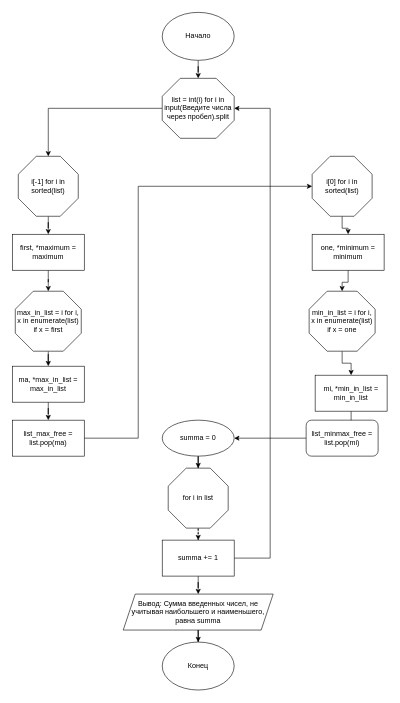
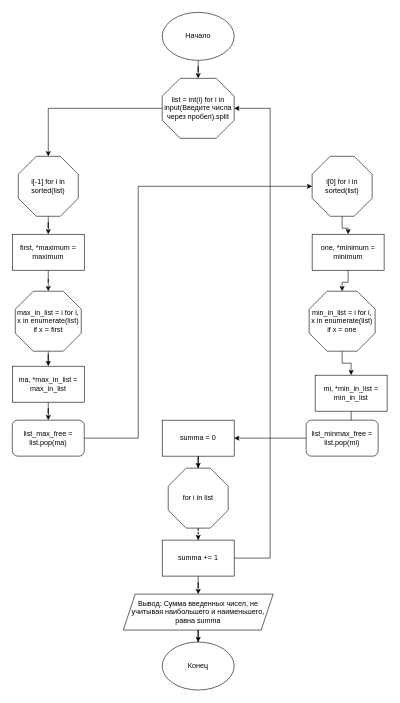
  <mxCell id="0" />
  <mxCell id="1" parent="0" />
  <mxCell id="2" style="edgeStyle=orthogonalEdgeStyle;rounded=0;orthogonalLoop=1;jettySize=auto;html=1;entryX=0.5;entryY=0;entryDx=0;entryDy=0;entryPerimeter=0;" edge="1" parent="1" source="3" target="5"><mxGeometry relative="1" as="geometry" /></mxCell>
  <mxCell id="3" value="Начало" style="ellipse;whiteSpace=wrap;html=1;" vertex="1" parent="1"><mxGeometry x="270" y="20" width="120" height="80" as="geometry" /></mxCell>
  <mxCell id="4" style="edgeStyle=orthogonalEdgeStyle;rounded=0;orthogonalLoop=1;jettySize=auto;html=1;entryX=0.5;entryY=0;entryDx=0;entryDy=0;entryPerimeter=0;" edge="1" parent="1" source="5" target="7"><mxGeometry relative="1" as="geometry" /></mxCell>
  <mxCell id="5" value="list = int(i) for i in input(Введите числа через пробел).split" style="whiteSpace=wrap;html=1;shape=mxgraph.basic.octagon2;align=center;verticalAlign=middle;dx=15;" vertex="1" parent="1"><mxGeometry x="270" y="130" width="120" height="100" as="geometry" /></mxCell>
  <mxCell id="6" style="edgeStyle=orthogonalEdgeStyle;rounded=0;orthogonalLoop=1;jettySize=auto;html=1;entryX=0.5;entryY=0;entryDx=0;entryDy=0;" edge="1" parent="1" source="7" target="9"><mxGeometry relative="1" as="geometry" /></mxCell>
  <mxCell id="7" value="i[-1] for i in sorted(list)" style="whiteSpace=wrap;html=1;shape=mxgraph.basic.octagon2;align=center;verticalAlign=middle;dx=15;" vertex="1" parent="1"><mxGeometry x="30" y="260" width="100" height="100" as="geometry" /></mxCell>
  <mxCell id="8" style="edgeStyle=orthogonalEdgeStyle;rounded=0;orthogonalLoop=1;jettySize=auto;html=1;entryX=0.5;entryY=0;entryDx=0;entryDy=0;entryPerimeter=0;" edge="1" parent="1" source="9" target="11"><mxGeometry relative="1" as="geometry" /></mxCell>
  <mxCell id="9" value="first, *maximum = maximum" style="rounded=0;whiteSpace=wrap;html=1;" vertex="1" parent="1"><mxGeometry x="20" y="390" width="120" height="60" as="geometry" /></mxCell>
  <mxCell id="10" style="edgeStyle=orthogonalEdgeStyle;rounded=0;orthogonalLoop=1;jettySize=auto;html=1;entryX=0.5;entryY=0;entryDx=0;entryDy=0;" edge="1" parent="1" source="11" target="13"><mxGeometry relative="1" as="geometry" /></mxCell>
  <mxCell id="11" value="max_in_list = i for i, x in enumerate(list) if x = first" style="whiteSpace=wrap;html=1;shape=mxgraph.basic.octagon2;align=center;verticalAlign=middle;dx=15;" vertex="1" parent="1"><mxGeometry x="25" y="485" width="110" height="100" as="geometry" /></mxCell>
  <mxCell id="12" style="edgeStyle=orthogonalEdgeStyle;rounded=0;orthogonalLoop=1;jettySize=auto;html=1;entryX=0.5;entryY=0;entryDx=0;entryDy=0;" edge="1" parent="1" source="13" target="15"><mxGeometry relative="1" as="geometry" /></mxCell>
  <mxCell id="13" value="ma, *max_in_list = max_in_list" style="rounded=0;whiteSpace=wrap;html=1;" vertex="1" parent="1"><mxGeometry x="20" y="610" width="120" height="60" as="geometry" /></mxCell>
  <mxCell id="14" style="edgeStyle=orthogonalEdgeStyle;rounded=0;orthogonalLoop=1;jettySize=auto;html=1;entryX=0;entryY=0.5;entryDx=0;entryDy=0;entryPerimeter=0;" edge="1" parent="1" source="15" target="17"><mxGeometry relative="1" as="geometry"><Array as="points"><mxPoint x="230" y="730" /><mxPoint x="230" y="310" /></Array></mxGeometry></mxCell>
- <mxCell id="15" value="list_max_free = list.pop(ma)" style="rounded=0;whiteSpace=wrap;html=1;" vertex="1" parent="1"><mxGeometry x="20" y="700" width="120" height="60" as="geometry" /></mxCell>
+ <mxCell id="15" value="list_max_free = list.pop(ma)" style="whiteSpace=wrap;html=1;rounded=1;" vertex="1" parent="1"><mxGeometry x="20" y="700" width="120" height="60" as="geometry" /></mxCell>
  <mxCell id="16" style="edgeStyle=orthogonalEdgeStyle;rounded=0;orthogonalLoop=1;jettySize=auto;html=1;entryX=0.5;entryY=0;entryDx=0;entryDy=0;" edge="1" parent="1" source="17" target="19"><mxGeometry relative="1" as="geometry" /></mxCell>
  <mxCell id="17" value="i[0] for i in sorted(list)" style="whiteSpace=wrap;html=1;shape=mxgraph.basic.octagon2;align=center;verticalAlign=middle;dx=15;" vertex="1" parent="1"><mxGeometry x="520" y="260" width="100" height="100" as="geometry" /></mxCell>
  <mxCell id="18" style="edgeStyle=orthogonalEdgeStyle;rounded=0;orthogonalLoop=1;jettySize=auto;html=1;entryX=0.5;entryY=0;entryDx=0;entryDy=0;entryPerimeter=0;" edge="1" parent="1" source="19" target="21"><mxGeometry relative="1" as="geometry" /></mxCell>
  <mxCell id="19" value="one, *minimum = minimum" style="rounded=0;whiteSpace=wrap;html=1;" vertex="1" parent="1"><mxGeometry x="520" y="390" width="120" height="60" as="geometry" /></mxCell>
  <mxCell id="20" style="edgeStyle=orthogonalEdgeStyle;rounded=0;orthogonalLoop=1;jettySize=auto;html=1;entryX=0.5;entryY=0;entryDx=0;entryDy=0;" edge="1" parent="1" source="21" target="23"><mxGeometry relative="1" as="geometry" /></mxCell>
  <mxCell id="21" value="min_in_list = i for i, x in enumerate(list) if x = one" style="whiteSpace=wrap;html=1;shape=mxgraph.basic.octagon2;align=center;verticalAlign=middle;dx=15;" vertex="1" parent="1"><mxGeometry x="515" y="485" width="110" height="100" as="geometry" /></mxCell>
  <mxCell id="22" style="edgeStyle=orthogonalEdgeStyle;rounded=0;orthogonalLoop=1;jettySize=auto;html=1;entryX=0.5;entryY=0;entryDx=0;entryDy=0;" edge="1" parent="1" source="23" target="25"><mxGeometry relative="1" as="geometry" /></mxCell>
  <mxCell id="23" value="mi, *min_in_list = min_in_list" style="rounded=0;whiteSpace=wrap;html=1;" vertex="1" parent="1"><mxGeometry x="525" y="625" width="120" height="60" as="geometry" /></mxCell>
  <mxCell id="24" style="edgeStyle=orthogonalEdgeStyle;rounded=0;orthogonalLoop=1;jettySize=auto;html=1;" edge="1" parent="1" source="25" target="27"><mxGeometry relative="1" as="geometry" /></mxCell>
  <mxCell id="25" value="list_minmax_free = list.pop(mi)" style="whiteSpace=wrap;html=1;rounded=1;" vertex="1" parent="1"><mxGeometry x="510" y="700" width="120" height="60" as="geometry" /></mxCell>
  <mxCell id="26" style="edgeStyle=orthogonalEdgeStyle;rounded=0;orthogonalLoop=1;jettySize=auto;html=1;entryX=0.5;entryY=0;entryDx=0;entryDy=0;entryPerimeter=0;" edge="1" parent="1" source="27" target="29"><mxGeometry relative="1" as="geometry" /></mxCell>
- <mxCell id="27" value="summa = 0" style="ellipse;whiteSpace=wrap;html=1;" vertex="1" parent="1"><mxGeometry x="270" y="700" width="120" height="60" as="geometry" /></mxCell>
+ <mxCell id="27" value="summa = 0" style="rounded=0;whiteSpace=wrap;html=1;" vertex="1" parent="1"><mxGeometry x="270" y="700" width="120" height="60" as="geometry" /></mxCell>
  <mxCell id="28" style="edgeStyle=orthogonalEdgeStyle;rounded=0;orthogonalLoop=1;jettySize=auto;html=1;dashed=1;" edge="1" parent="1" source="29" target="32"><mxGeometry relative="1" as="geometry" /></mxCell>
  <mxCell id="29" value="for i in list" style="whiteSpace=wrap;html=1;shape=mxgraph.basic.octagon2;align=center;verticalAlign=middle;dx=15;" vertex="1" parent="1"><mxGeometry x="280" y="780" width="100" height="100" as="geometry" /></mxCell>
  <mxCell id="30" style="edgeStyle=orthogonalEdgeStyle;rounded=0;orthogonalLoop=1;jettySize=auto;html=1;entryX=0.5;entryY=0;entryDx=0;entryDy=0;" edge="1" parent="1" source="32" target="34"><mxGeometry relative="1" as="geometry" /></mxCell>
  <mxCell id="31" style="edgeStyle=orthogonalEdgeStyle;rounded=0;orthogonalLoop=1;jettySize=auto;html=1;entryX=1;entryY=0.5;entryDx=0;entryDy=0;entryPerimeter=0;" edge="1" parent="1" source="32" target="5"><mxGeometry relative="1" as="geometry"><Array as="points"><mxPoint x="450" y="930" /><mxPoint x="450" y="180" /></Array></mxGeometry></mxCell>
  <mxCell id="32" value="summa += 1" style="rounded=0;whiteSpace=wrap;html=1;" vertex="1" parent="1"><mxGeometry x="270" y="900" width="120" height="60" as="geometry" /></mxCell>
  <mxCell id="33" style="edgeStyle=orthogonalEdgeStyle;rounded=0;orthogonalLoop=1;jettySize=auto;html=1;entryX=0.5;entryY=0;entryDx=0;entryDy=0;" edge="1" parent="1" source="34" target="35"><mxGeometry relative="1" as="geometry" /></mxCell>
  <mxCell id="34" value="Вывод: Сумма введенных чисел, не учитывая наибольшего и наименьшего, равна summa" style="shape=parallelogram;perimeter=parallelogramPerimeter;whiteSpace=wrap;html=1;fixedSize=1;" vertex="1" parent="1"><mxGeometry x="205" y="990" width="250" height="60" as="geometry" /></mxCell>
  <mxCell id="35" value="Конец" style="ellipse;whiteSpace=wrap;html=1;" vertex="1" parent="1"><mxGeometry x="270" y="1070" width="120" height="80" as="geometry" /></mxCell>
